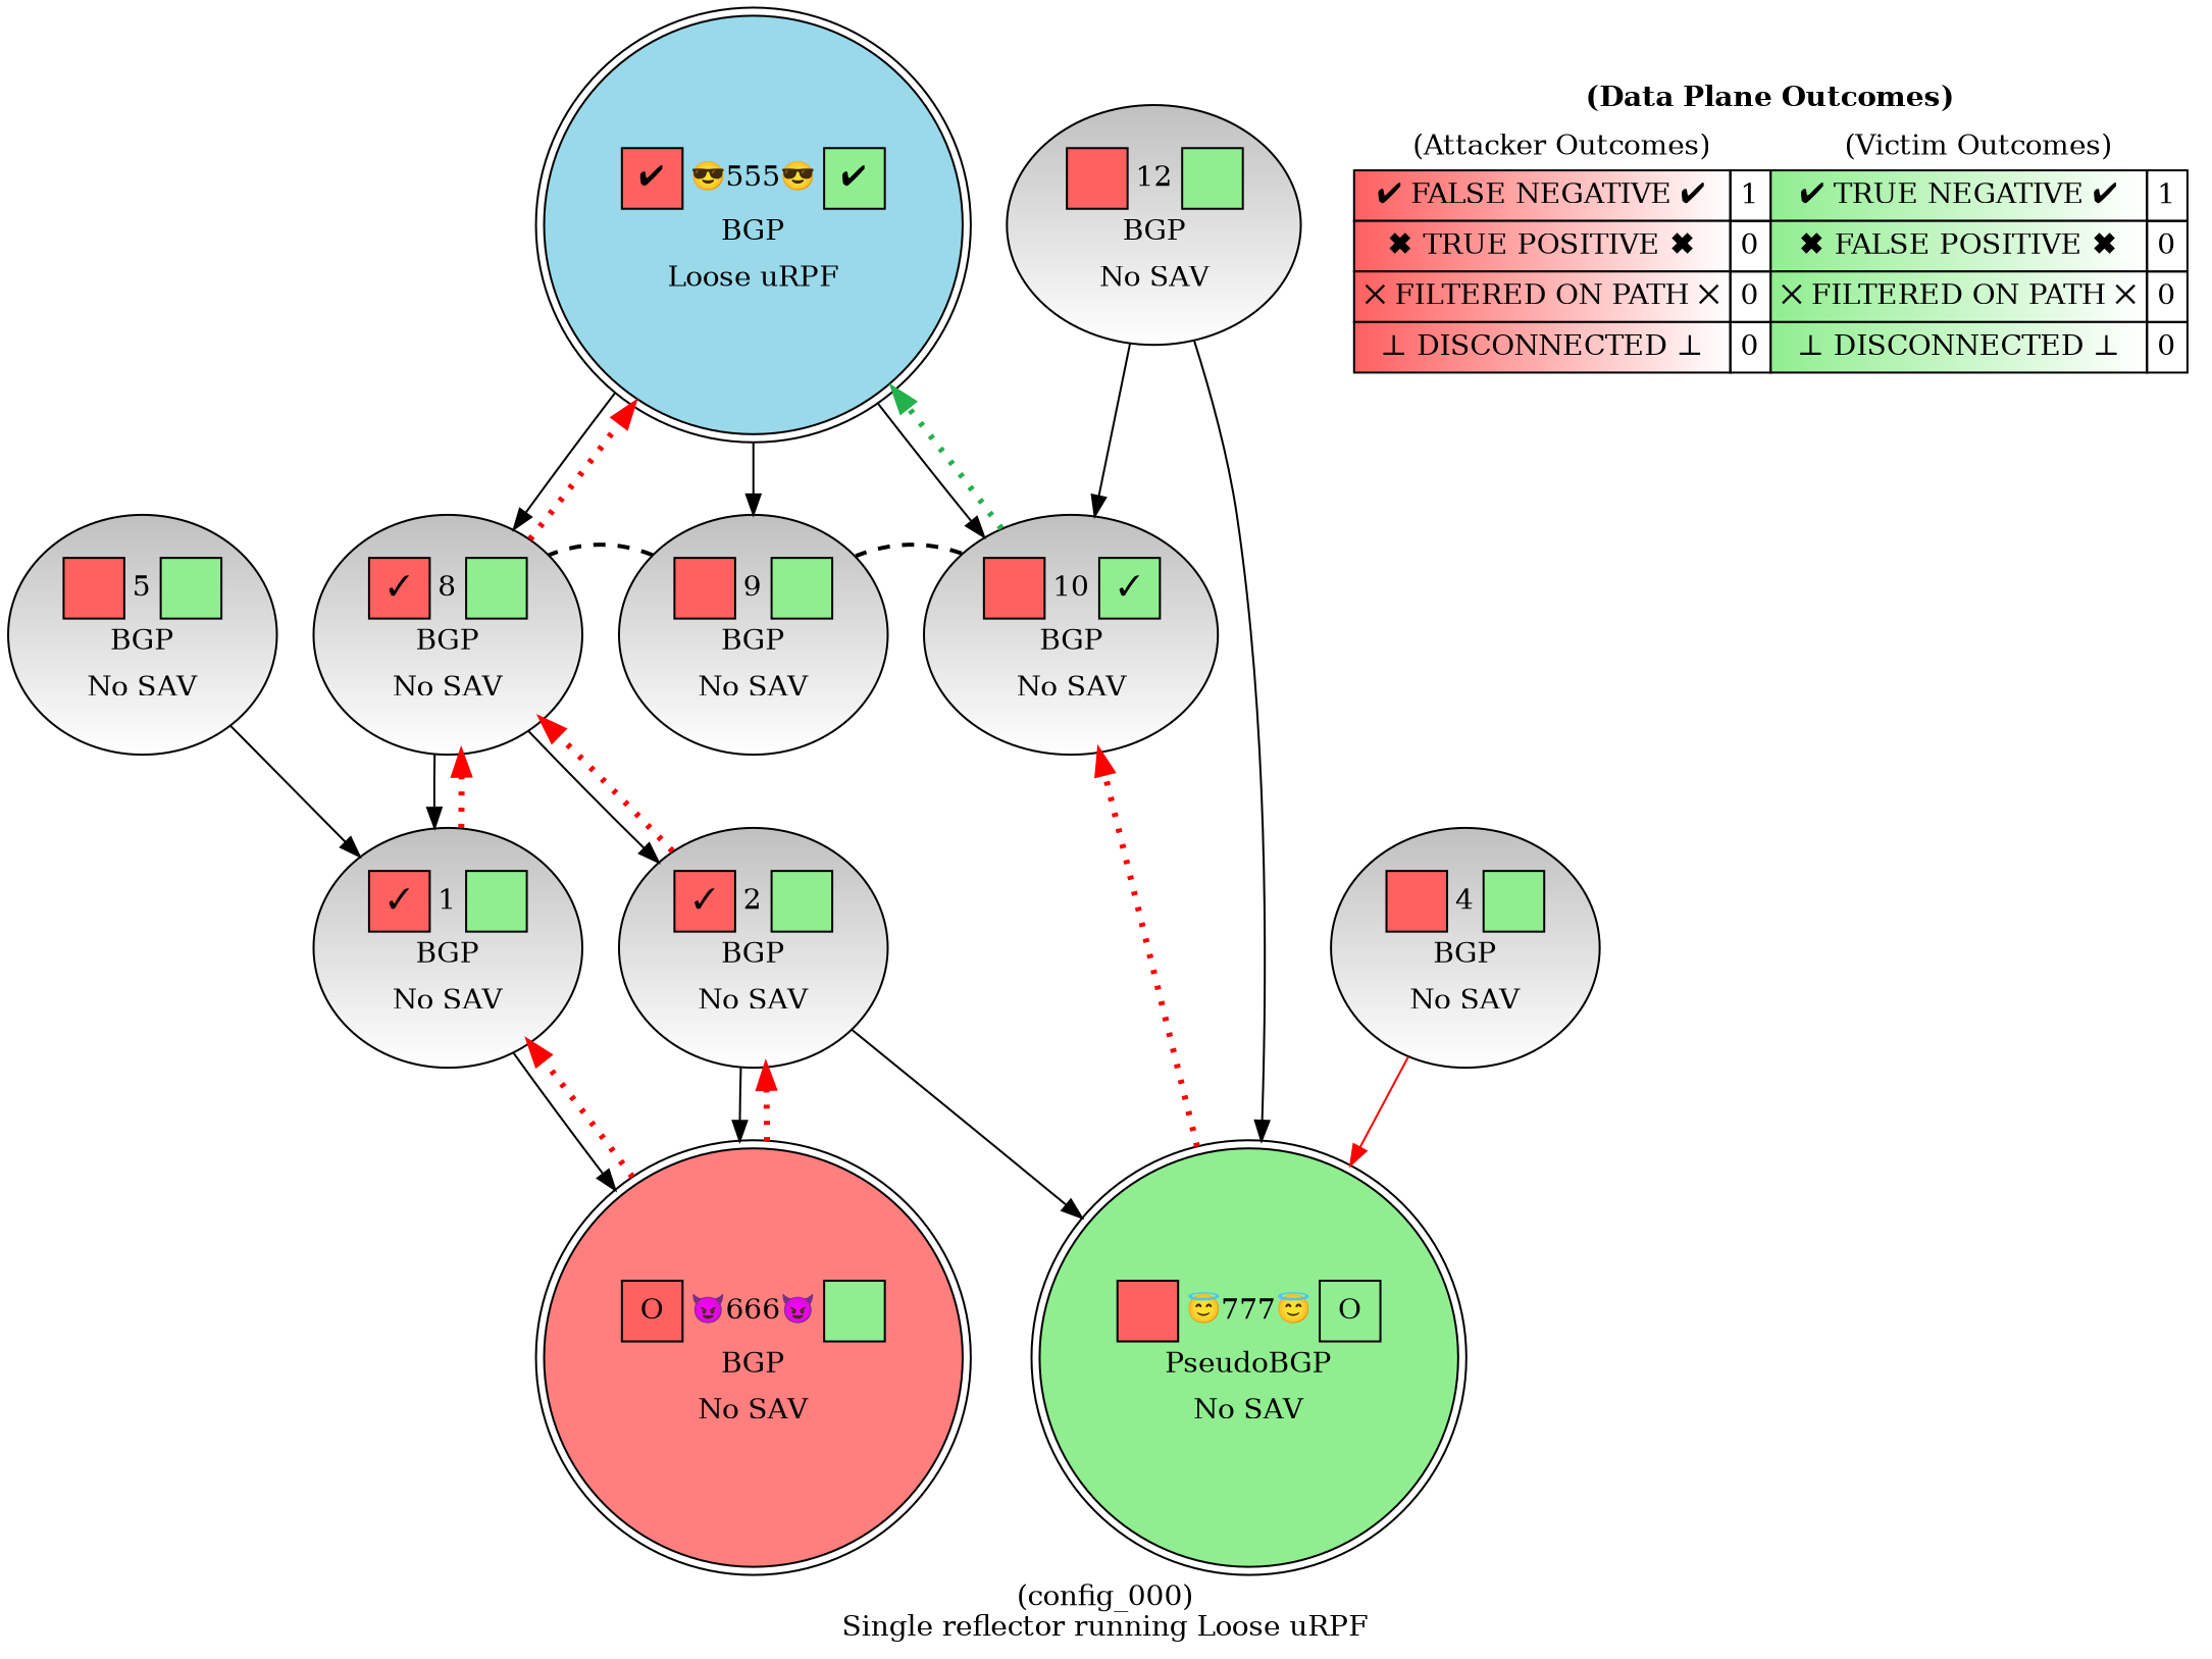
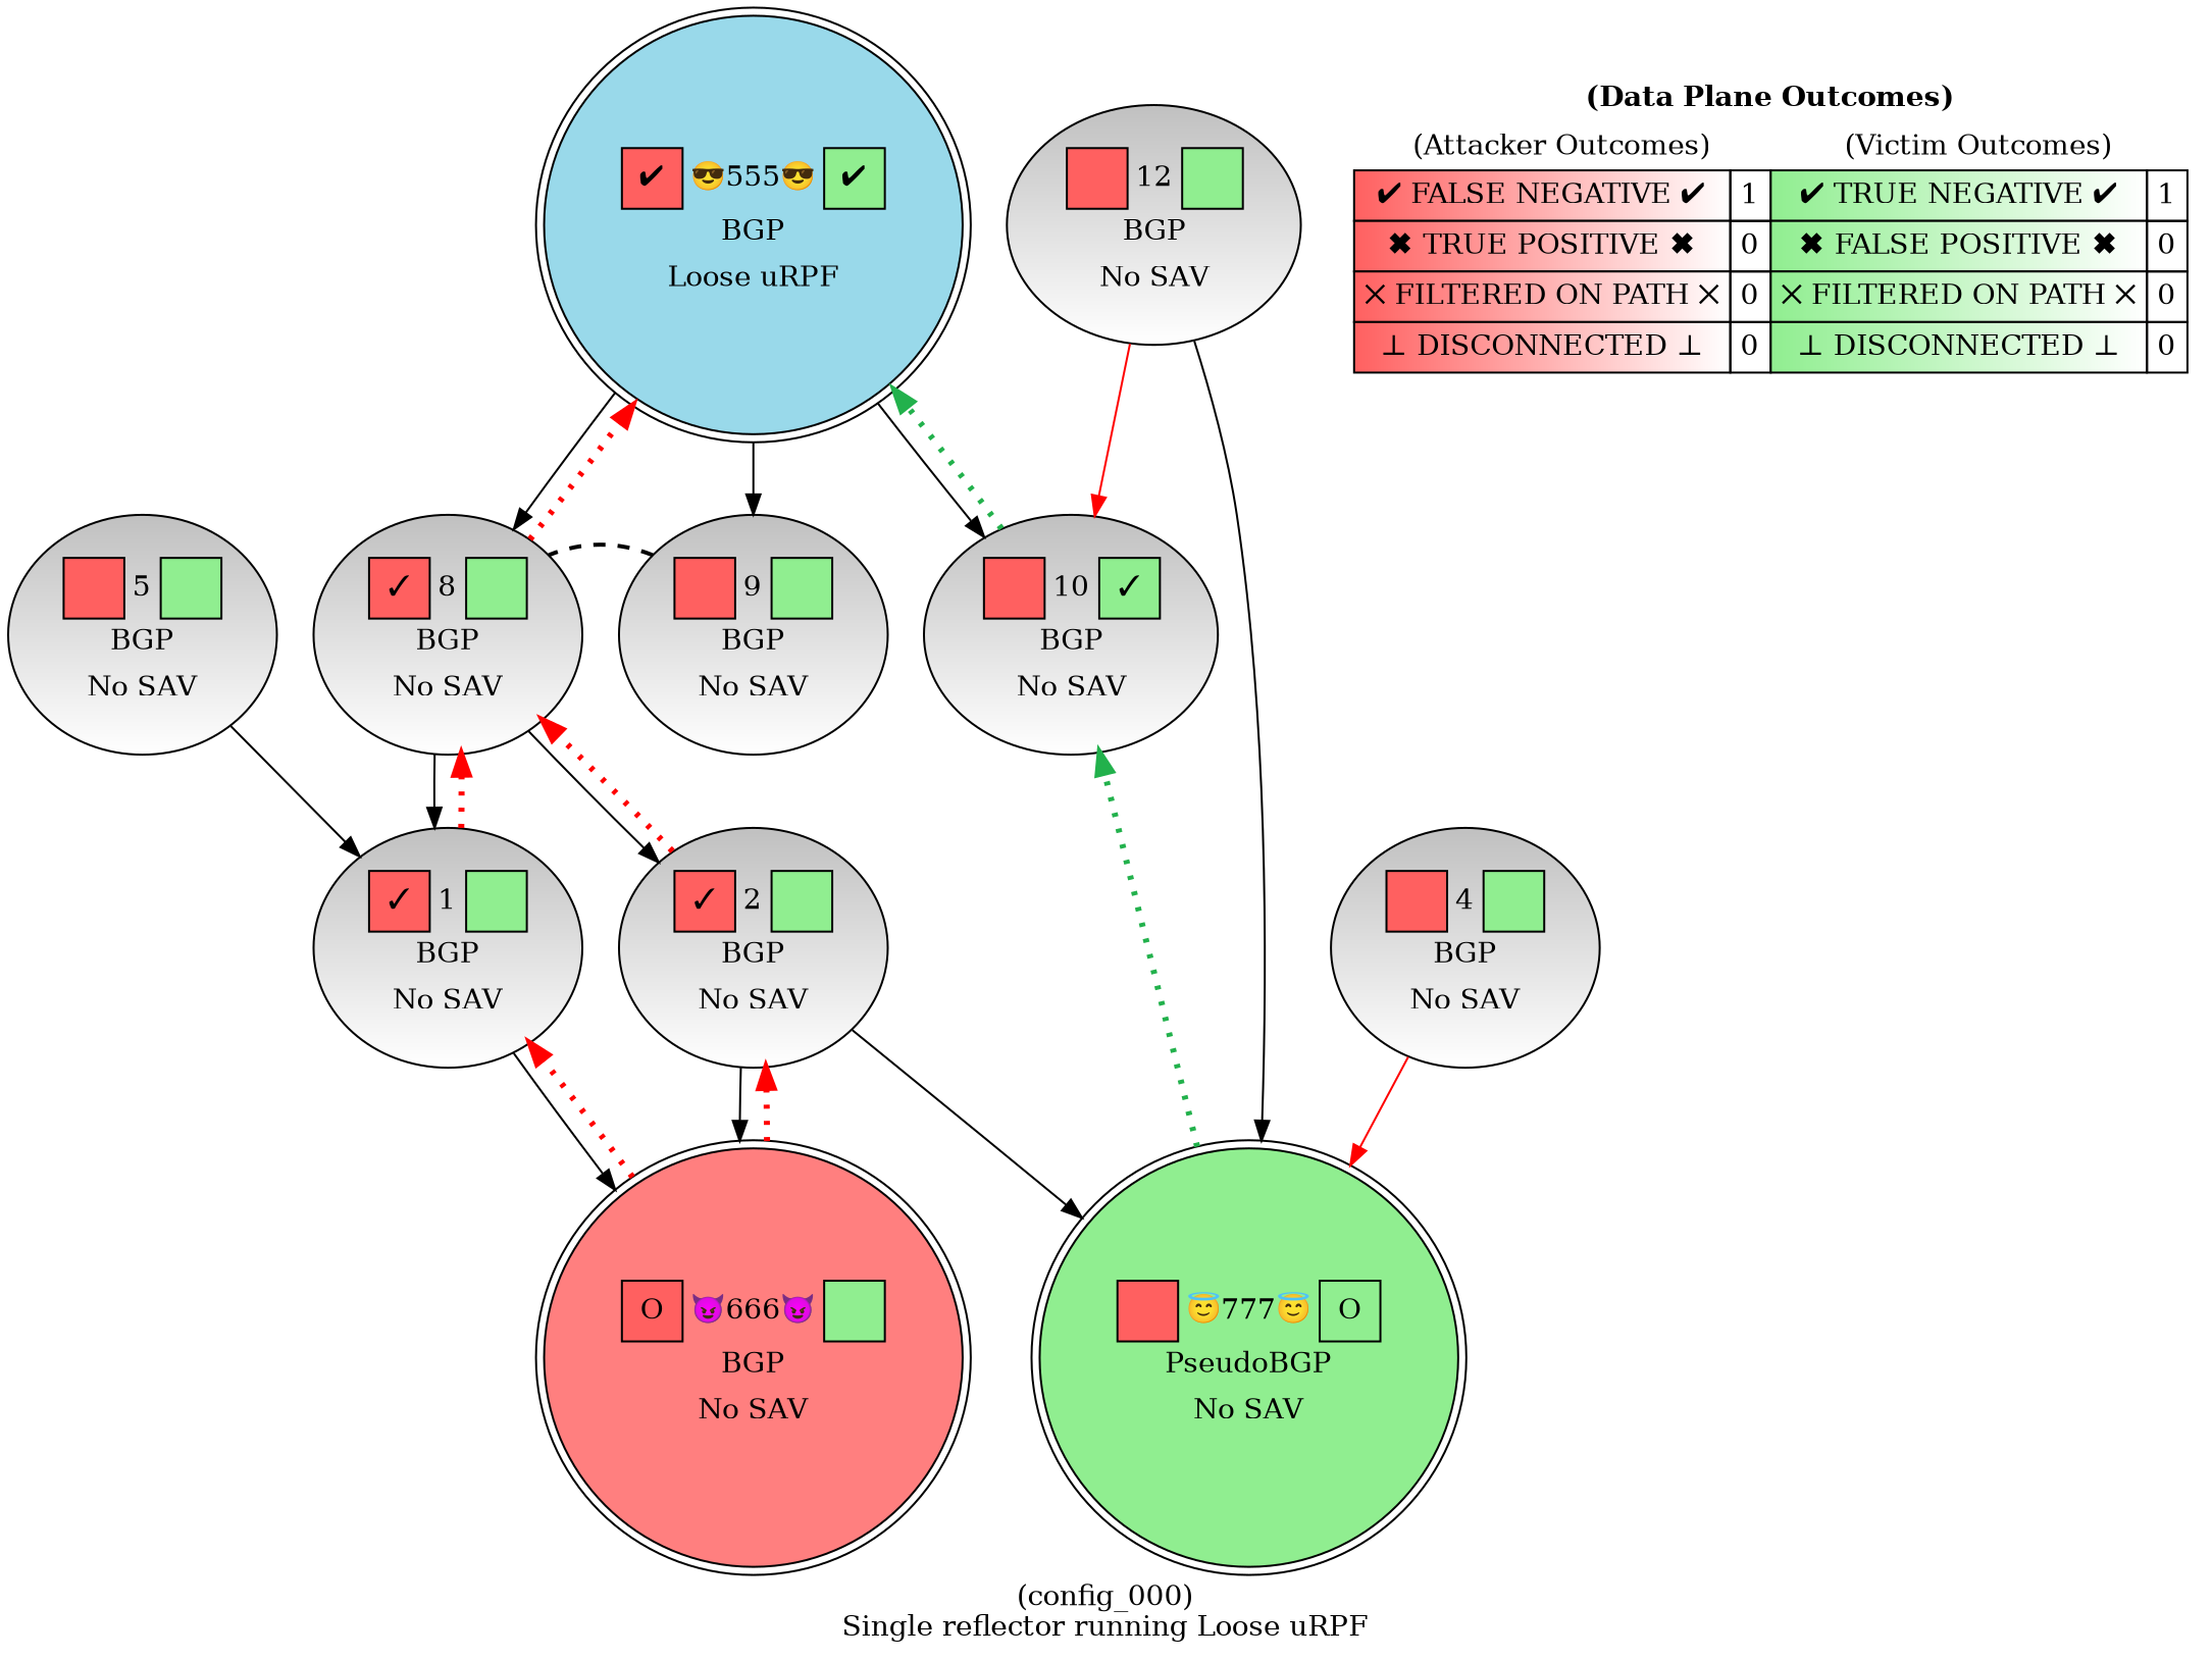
  digraph {
    label="(config_000)\nSingle reflector running Loose uRPF"
    node [color=black fillcolor="grey:white" gradientangle=270 style=filled]
    n1 [fillcolor="#FF7F7F" label=<             <TABLE BORDER="0" CELLBORDER="1" CELLSPACING="0" CELLPADDING="4">             <TR>                 <TD BGCOLOR="#ff6060" WIDTH="30" HEIGHT="30" FIXEDSIZE="TRUE" ALIGN="CENTER" VALIGN="MIDDLE">O</TD>                 <TD BORDER="0" ALIGN="CENTER" VALIGN="MIDDLE">&#128520;666&#128520;</TD>                 <TD BGCOLOR="#90ee90" WIDTH="30" HEIGHT="30" FIXEDSIZE="TRUE" ALIGN="CENTER" VALIGN="MIDDLE"></TD>             </TR>             <TR>                 <TD COLSPAN="4" BORDER="0" ALIGN="CENTER" VALIGN="MIDDLE">BGP</TD>             </TR>             <TR>                 <TD COLSPAN="4" BORDER="0" ALIGN="CENTER" VALIGN="MIDDLE">No SAV</TD>             </TR></TABLE>> shape=doublecircle]
    n2 [fillcolor="#90ee90" label=<             <TABLE BORDER="0" CELLBORDER="1" CELLSPACING="0" CELLPADDING="4">             <TR>                 <TD BGCOLOR="#ff6060" WIDTH="30" HEIGHT="30" FIXEDSIZE="TRUE" ALIGN="CENTER" VALIGN="MIDDLE"></TD>                 <TD BORDER="0" ALIGN="CENTER" VALIGN="MIDDLE">&#128519;777&#128519;</TD>                 <TD BGCOLOR="#90ee90" WIDTH="30" HEIGHT="30" FIXEDSIZE="TRUE" ALIGN="CENTER" VALIGN="MIDDLE">O</TD>             </TR>             <TR>                 <TD COLSPAN="4" BORDER="0" ALIGN="CENTER" VALIGN="MIDDLE">PseudoBGP</TD>             </TR>             <TR>                 <TD COLSPAN="4" BORDER="0" ALIGN="CENTER" VALIGN="MIDDLE">No SAV</TD>             </TR></TABLE>> shape=doublecircle]
    n3 [label=<             <TABLE BORDER="0" CELLBORDER="1" CELLSPACING="0" CELLPADDING="4">             <TR>                 <TD BGCOLOR="#ff6060" WIDTH="30" HEIGHT="30" FIXEDSIZE="TRUE" ALIGN="CENTER" VALIGN="MIDDLE">&#10003;</TD>                 <TD BORDER="0" ALIGN="CENTER" VALIGN="MIDDLE">1</TD>                 <TD BGCOLOR="#90ee90" WIDTH="30" HEIGHT="30" FIXEDSIZE="TRUE" ALIGN="CENTER" VALIGN="MIDDLE"></TD>             </TR>             <TR>                 <TD COLSPAN="4" BORDER="0" ALIGN="CENTER" VALIGN="MIDDLE">BGP</TD>             </TR>             <TR>                 <TD COLSPAN="4" BORDER="0" ALIGN="CENTER" VALIGN="MIDDLE">No SAV</TD>             </TR></TABLE>>]
    n4 [label=<             <TABLE BORDER="0" CELLBORDER="1" CELLSPACING="0" CELLPADDING="4">             <TR>                 <TD BGCOLOR="#ff6060" WIDTH="30" HEIGHT="30" FIXEDSIZE="TRUE" ALIGN="CENTER" VALIGN="MIDDLE">&#10003;</TD>                 <TD BORDER="0" ALIGN="CENTER" VALIGN="MIDDLE">2</TD>                 <TD BGCOLOR="#90ee90" WIDTH="30" HEIGHT="30" FIXEDSIZE="TRUE" ALIGN="CENTER" VALIGN="MIDDLE"></TD>             </TR>             <TR>                 <TD COLSPAN="4" BORDER="0" ALIGN="CENTER" VALIGN="MIDDLE">BGP</TD>             </TR>             <TR>                 <TD COLSPAN="4" BORDER="0" ALIGN="CENTER" VALIGN="MIDDLE">No SAV</TD>             </TR></TABLE>>]
    n5 [label=<             <TABLE BORDER="0" CELLBORDER="1" CELLSPACING="0" CELLPADDING="4">             <TR>                 <TD BGCOLOR="#ff6060" WIDTH="30" HEIGHT="30" FIXEDSIZE="TRUE" ALIGN="CENTER" VALIGN="MIDDLE"></TD>                 <TD BORDER="0" ALIGN="CENTER" VALIGN="MIDDLE">4</TD>                 <TD BGCOLOR="#90ee90" WIDTH="30" HEIGHT="30" FIXEDSIZE="TRUE" ALIGN="CENTER" VALIGN="MIDDLE"></TD>             </TR>             <TR>                 <TD COLSPAN="4" BORDER="0" ALIGN="CENTER" VALIGN="MIDDLE">BGP</TD>             </TR>             <TR>                 <TD COLSPAN="4" BORDER="0" ALIGN="CENTER" VALIGN="MIDDLE">No SAV</TD>             </TR></TABLE>>]
    n6 [label=<             <TABLE BORDER="0" CELLBORDER="1" CELLSPACING="0" CELLPADDING="4">             <TR>                 <TD BGCOLOR="#ff6060" WIDTH="30" HEIGHT="30" FIXEDSIZE="TRUE" ALIGN="CENTER" VALIGN="MIDDLE"></TD>                 <TD BORDER="0" ALIGN="CENTER" VALIGN="MIDDLE">5</TD>                 <TD BGCOLOR="#90ee90" WIDTH="30" HEIGHT="30" FIXEDSIZE="TRUE" ALIGN="CENTER" VALIGN="MIDDLE"></TD>             </TR>             <TR>                 <TD COLSPAN="4" BORDER="0" ALIGN="CENTER" VALIGN="MIDDLE">BGP</TD>             </TR>             <TR>                 <TD COLSPAN="4" BORDER="0" ALIGN="CENTER" VALIGN="MIDDLE">No SAV</TD>             </TR></TABLE>>]
    n7 [label=<             <TABLE BORDER="0" CELLBORDER="1" CELLSPACING="0" CELLPADDING="4">             <TR>                 <TD BGCOLOR="#ff6060" WIDTH="30" HEIGHT="30" FIXEDSIZE="TRUE" ALIGN="CENTER" VALIGN="MIDDLE">&#10003;</TD>                 <TD BORDER="0" ALIGN="CENTER" VALIGN="MIDDLE">8</TD>                 <TD BGCOLOR="#90ee90" WIDTH="30" HEIGHT="30" FIXEDSIZE="TRUE" ALIGN="CENTER" VALIGN="MIDDLE"></TD>             </TR>             <TR>                 <TD COLSPAN="4" BORDER="0" ALIGN="CENTER" VALIGN="MIDDLE">BGP</TD>             </TR>             <TR>                 <TD COLSPAN="4" BORDER="0" ALIGN="CENTER" VALIGN="MIDDLE">No SAV</TD>             </TR></TABLE>>]
    n8 [label=<             <TABLE BORDER="0" CELLBORDER="1" CELLSPACING="0" CELLPADDING="4">             <TR>                 <TD BGCOLOR="#ff6060" WIDTH="30" HEIGHT="30" FIXEDSIZE="TRUE" ALIGN="CENTER" VALIGN="MIDDLE"></TD>                 <TD BORDER="0" ALIGN="CENTER" VALIGN="MIDDLE">9</TD>                 <TD BGCOLOR="#90ee90" WIDTH="30" HEIGHT="30" FIXEDSIZE="TRUE" ALIGN="CENTER" VALIGN="MIDDLE"></TD>             </TR>             <TR>                 <TD COLSPAN="4" BORDER="0" ALIGN="CENTER" VALIGN="MIDDLE">BGP</TD>             </TR>             <TR>                 <TD COLSPAN="4" BORDER="0" ALIGN="CENTER" VALIGN="MIDDLE">No SAV</TD>             </TR></TABLE>>]
    n9 [label=<             <TABLE BORDER="0" CELLBORDER="1" CELLSPACING="0" CELLPADDING="4">             <TR>                 <TD BGCOLOR="#ff6060" WIDTH="30" HEIGHT="30" FIXEDSIZE="TRUE" ALIGN="CENTER" VALIGN="MIDDLE"></TD>                 <TD BORDER="0" ALIGN="CENTER" VALIGN="MIDDLE">10</TD>                 <TD BGCOLOR="#90ee90" WIDTH="30" HEIGHT="30" FIXEDSIZE="TRUE" ALIGN="CENTER" VALIGN="MIDDLE">&#10003;</TD>             </TR>             <TR>                 <TD COLSPAN="4" BORDER="0" ALIGN="CENTER" VALIGN="MIDDLE">BGP</TD>             </TR>             <TR>                 <TD COLSPAN="4" BORDER="0" ALIGN="CENTER" VALIGN="MIDDLE">No SAV</TD>             </TR></TABLE>>]
    n10 [label=<             <TABLE BORDER="0" CELLBORDER="1" CELLSPACING="0" CELLPADDING="4">             <TR>                 <TD BGCOLOR="#ff6060" WIDTH="30" HEIGHT="30" FIXEDSIZE="TRUE" ALIGN="CENTER" VALIGN="MIDDLE"></TD>                 <TD BORDER="0" ALIGN="CENTER" VALIGN="MIDDLE">12</TD>                 <TD BGCOLOR="#90ee90" WIDTH="30" HEIGHT="30" FIXEDSIZE="TRUE" ALIGN="CENTER" VALIGN="MIDDLE"></TD>             </TR>             <TR>                 <TD COLSPAN="4" BORDER="0" ALIGN="CENTER" VALIGN="MIDDLE">BGP</TD>             </TR>             <TR>                 <TD COLSPAN="4" BORDER="0" ALIGN="CENTER" VALIGN="MIDDLE">No SAV</TD>             </TR></TABLE>>]
    n11 [fillcolor="#99d9ea" label=<             <TABLE BORDER="0" CELLBORDER="1" CELLSPACING="0" CELLPADDING="4">             <TR>                 <TD BGCOLOR="#ff6060" WIDTH="30" HEIGHT="30" FIXEDSIZE="TRUE" ALIGN="CENTER" VALIGN="MIDDLE">&#10004;</TD>                 <TD BORDER="0" ALIGN="CENTER" VALIGN="MIDDLE">&#128526;555&#128526;</TD>                 <TD BGCOLOR="#90ee90" WIDTH="30" HEIGHT="30" FIXEDSIZE="TRUE" ALIGN="CENTER" VALIGN="MIDDLE">&#10004;</TD>             </TR>             <TR>                 <TD COLSPAN="4" BORDER="0" ALIGN="CENTER" VALIGN="MIDDLE">BGP</TD>             </TR>             <TR>                 <TD COLSPAN="4" BORDER="0" ALIGN="CENTER" VALIGN="MIDDLE">Loose uRPF</TD>             </TR></TABLE>> shape=doublecircle]
    n12 [fillcolor=white label=<             <TABLE BORDER="0" CELLBORDER="1" CELLSPACING="0" CELLPADDING="4">                 <TR>                     <TD COLSPAN="6" BORDER="0" ALIGN="CENTER" VALIGN="MIDDLE"><b>(Data Plane Outcomes)</b></TD>                 </TR>                 <TR>                     <TD COLSPAN="2" BORDER="0" ALIGN="CENTER" VALIGN="MIDDLE">(Attacker Outcomes)</TD>                     <TD COLSPAN="2" BORDER="0" ALIGN="CENTER" VALIGN="MIDDLE">(Victim Outcomes)</TD>                 </TR>                 <TR>                     <TD BGCOLOR="#ff6060:white">&#10004; FALSE NEGATIVE &#10004;</TD>                     <TD>1</TD>                     <TD BGCOLOR="#90ee90:white">&#10004; TRUE NEGATIVE &#10004;</TD>                     <TD>1</TD>                 </TR>                 <TR>                     <TD BGCOLOR="#ff6060:white">&#10006; TRUE POSITIVE &#10006;</TD>                     <TD>0</TD>                       <TD BGCOLOR="#90ee90:white">&#10006; FALSE POSITIVE &#10006;</TD>                     <TD>0</TD>                 </TR>                 <TR>                     <TD BGCOLOR="#ff6060:white">&#10005; FILTERED ON PATH &#10005;</TD>                     <TD>0</TD>                      <TD BGCOLOR="#90ee90:white">&#10005; FILTERED ON PATH &#10005;</TD>                     <TD>0</TD>                 </TR>                 <TR>                     <TD BGCOLOR="#ff6060:white">&#8869; DISCONNECTED &#8869;</TD>                     <TD>0</TD>                      <TD BGCOLOR="#90ee90:white">&#8869; DISCONNECTED &#8869;</TD>                     <TD>0</TD>                 </TR>         </TABLE>> shape=plaintext gradientangle=""]
    subgraph sub_1 {
      rank=same
      n1
      n2
    }
    subgraph sub_2 {
      rank=same
      n3
      n4
      n5
    }
    subgraph sub_3 {
      rank=same
      n6
      n7
      n8
      n9
    }
    subgraph sub_4 {
      rank=same
      n10
      n11
    }
    n1 -> n2 [style=invis]
    n1 -> n3 [color=red constraint=false penwidth=3 style=dotted]
    n1 -> n4 [color=red constraint=false penwidth=3 style=dotted]
-   n2 -> n9 [color=red constraint=false penwidth=3 style=dotted]
+   n2 -> n9 [color="#22B14C" constraint=false penwidth=3 style=dotted]
    n3 -> n1
    n3 -> n4 [style=invis]
    n3 -> n7 [color=red constraint=false penwidth=3 style=dotted]
    n4 -> n1
    n4 -> n2
    n4 -> n7 [color=red constraint=false penwidth=3 style=dotted]
    n5 -> n2 [color=red]
    n6 -> n3
    n6 -> n7 [style=invis]
    n7 -> n3
    n7 -> n4
    n7 -> n8 [style=invis]
    n7 -> n11 [color=red constraint=false penwidth=3 style=dotted]
    n8 -> n7 [dir=none penwidth=2 style=dashed]
    n8 -> n9 [style=invis]
-   n9 -> n8 [dir=none penwidth=2 style=dashed]
    n9 -> n11 [color="#22B14C" constraint=false penwidth=3 style=dotted]
    n10 -> n2
-   n10 -> n9
+   n10 -> n9 [color=red]
    n11 -> n7
    n11 -> n8
    n11 -> n9
    n11 -> n10 [style=invis]
  }
